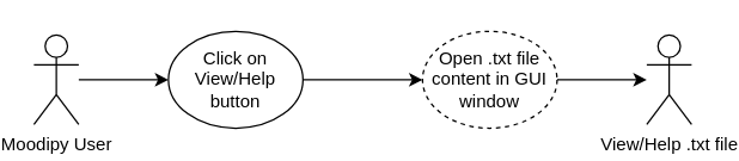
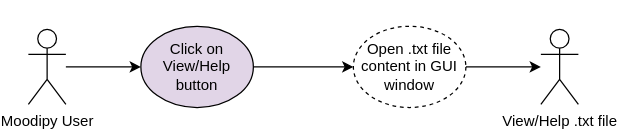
  <mxCell id="0" />
  <mxCell id="1" parent="0" />
  <mxCell id="2" value="" style="edgeStyle=orthogonalEdgeStyle;rounded=0;orthogonalLoop=1;jettySize=auto;html=1;" parent="1" source="3" target="5" edge="1"><mxGeometry relative="1" as="geometry" /></mxCell>
  <mxCell id="3" value="Moodipy User" style="shape=umlActor;verticalLabelPosition=bottom;labelBackgroundColor=#ffffff;verticalAlign=top;html=1;outlineConnect=0;" parent="1" vertex="1"><mxGeometry x="20" y="23" width="30" height="60" as="geometry" /></mxCell>
  <mxCell id="4" value="" style="edgeStyle=orthogonalEdgeStyle;rounded=0;orthogonalLoop=1;jettySize=auto;html=1;" parent="1" source="5" target="7" edge="1"><mxGeometry relative="1" as="geometry" /></mxCell>
- <mxCell id="5" value="Click on View/Help button" style="ellipse;whiteSpace=wrap;html=1;" parent="1" vertex="1"><mxGeometry x="110" y="20.5" width="90" height="65" as="geometry" /></mxCell>
+ <mxCell id="5" value="Click on View/Help button" style="ellipse;whiteSpace=wrap;html=1;fillColor=#e1d5e7;" parent="1" vertex="1"><mxGeometry x="110" y="20.5" width="90" height="65" as="geometry" /></mxCell>
  <mxCell id="6" value="" style="edgeStyle=orthogonalEdgeStyle;rounded=0;orthogonalLoop=1;jettySize=auto;html=1;" parent="1" source="7" target="8" edge="1"><mxGeometry relative="1" as="geometry" /></mxCell>
  <mxCell id="7" value="Open .txt file content in GUI window" style="ellipse;whiteSpace=wrap;html=1;dashed=1;" parent="1" vertex="1"><mxGeometry x="280" y="20.5" width="90" height="65" as="geometry" /></mxCell>
  <mxCell id="8" value="View/Help .txt file" style="shape=umlActor;verticalLabelPosition=bottom;labelBackgroundColor=#ffffff;verticalAlign=top;html=1;outlineConnect=0;" parent="1" vertex="1"><mxGeometry x="430" y="23" width="30" height="60" as="geometry" /></mxCell>
